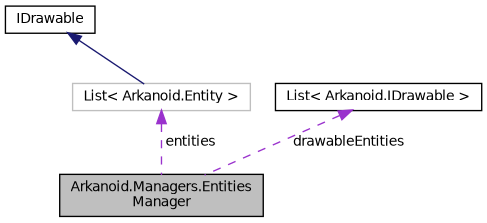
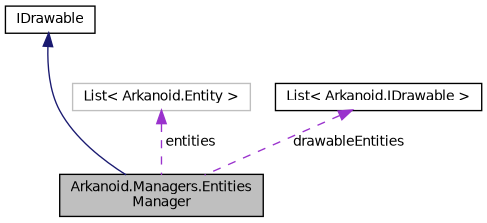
  digraph {
    node [color=black fillcolor=white fontname=Helvetica fontsize=10 shape=record style=filled]
    edge [color=darkorchid3 dir=back fontname=Helvetica fontsize=10 labelfontname=Helvetica labelfontsize=10 style=dashed]
    n1 [fillcolor=grey75 fontcolor=black height=0.2 label="Arkanoid.Managers.Entities\lManager" width=0.4]
    n2 [height=0.2 label=IDrawable width=0.4]
    n3 [color=grey75 height=0.2 label="List\< Arkanoid.Entity \>" width=0.4]
    n4 [height=0.2 label="List\< Arkanoid.IDrawable \>" width=0.4]
-   n2 -> n3 [color=midnightblue style=solid]
+   n2 -> n1 [color=midnightblue style=solid]
    n3 -> n1 [label=" entities"]
    n4 -> n1 [label=" drawableEntities"]
  }
